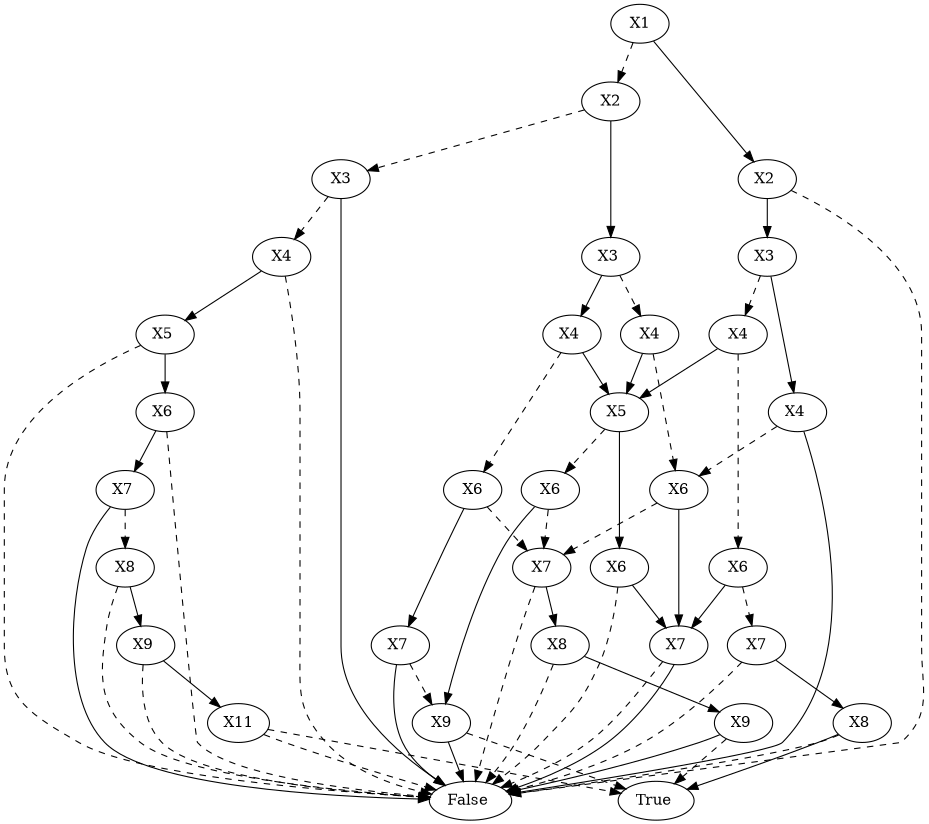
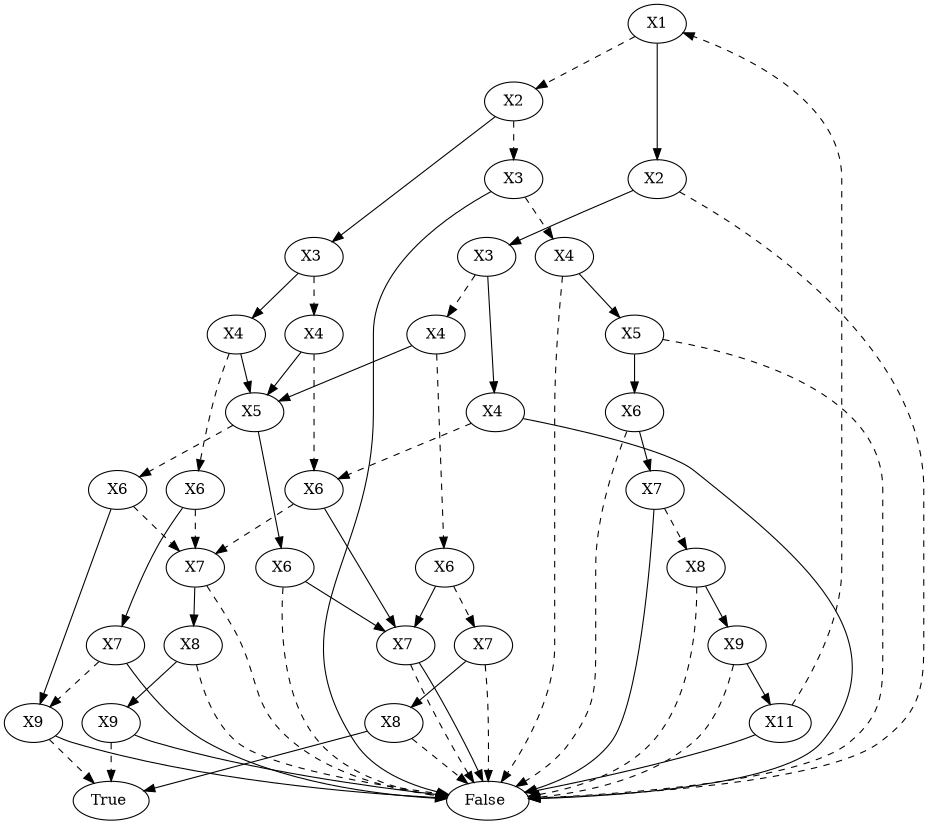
  digraph {
    edge [fontcolor=gray]
    n1 [label=X1]
    n2 [label=X2]
    n3 [label="X2 "]
    n4 [label=X3]
    n5 [label="X3 "]
    n6 [label="False "]
    n7 [label="X3 "]
    n8 [label=X4]
    n9 [label=X4]
    n10 [label="X4 "]
    n11 [label="X5 "]
    n12 [label="X6 "]
    n13 [label="X7 "]
    n14 [label=X8]
    n15 [label="X9 "]
    n16 [label=X11]
    n17 [label="True "]
    n18 [label=X6]
    n19 [label="X5 "]
    n20 [label=X6]
    n21 [label=X7]
    n22 [label="X7 "]
    n23 [label=X6]
    n24 [label="X6 "]
    n25 [label="X8 "]
    n26 [label="X9 "]
    n27 [label=X9]
    n28 [label="X7 "]
    n29 [label=X4]
    n30 [label="X4 "]
    n31 [label=X6]
    n32 [label=X7]
    n33 [label="X8 "]
    n1 -> n2 [style=dashed]
    n1 -> n3
    n2 -> n4 [style=dashed]
    n2 -> n5
    n3 -> n6 [style=dashed]
    n3 -> n7
    n4 -> n6
    n4 -> n8 [style=dashed]
    n5 -> n9 [style=dashed]
    n5 -> n10
    n7 -> n29 [style=dashed]
    n7 -> n30
    n8 -> n6 [style=dashed]
    n8 -> n11
    n9 -> n18 [style=dashed]
    n9 -> n19
    n10 -> n19
    n10 -> n20 [style=dashed]
    n11 -> n6 [style=dashed]
    n11 -> n12
    n12 -> n6 [style=dashed]
    n12 -> n13
    n13 -> n6
    n13 -> n14 [style=dashed]
    n14 -> n6 [style=dashed]
    n14 -> n15
    n15 -> n6 [style=dashed]
    n15 -> n16
-   n16 -> n6 [style=dashed]
-   n16 -> n17 [style=dashed]
+   n16 -> n6
+   n16 -> n1 [style=dashed]
    n18 -> n21 [style=dashed]
    n18 -> n22
    n19 -> n23 [style=dashed]
    n19 -> n24
    n20 -> n21 [style=dashed]
    n20 -> n28
    n21 -> n6 [style=dashed]
    n21 -> n25
    n22 -> n6 [style=dashed]
    n22 -> n6
    n23 -> n21 [style=dashed]
    n23 -> n27
    n24 -> n6 [style=dashed]
    n24 -> n22
    n25 -> n6 [style=dashed]
    n25 -> n26
    n26 -> n6
    n26 -> n17 [style=dashed]
    n27 -> n6
    n27 -> n17 [style=dashed]
    n28 -> n6
    n28 -> n27 [style=dashed]
    n29 -> n19
    n29 -> n31 [style=dashed]
    n30 -> n6
    n30 -> n18 [style=dashed]
    n31 -> n22
    n31 -> n32 [style=dashed]
    n32 -> n6 [style=dashed]
    n32 -> n33
    n33 -> n6 [style=dashed]
    n33 -> n17
  }
